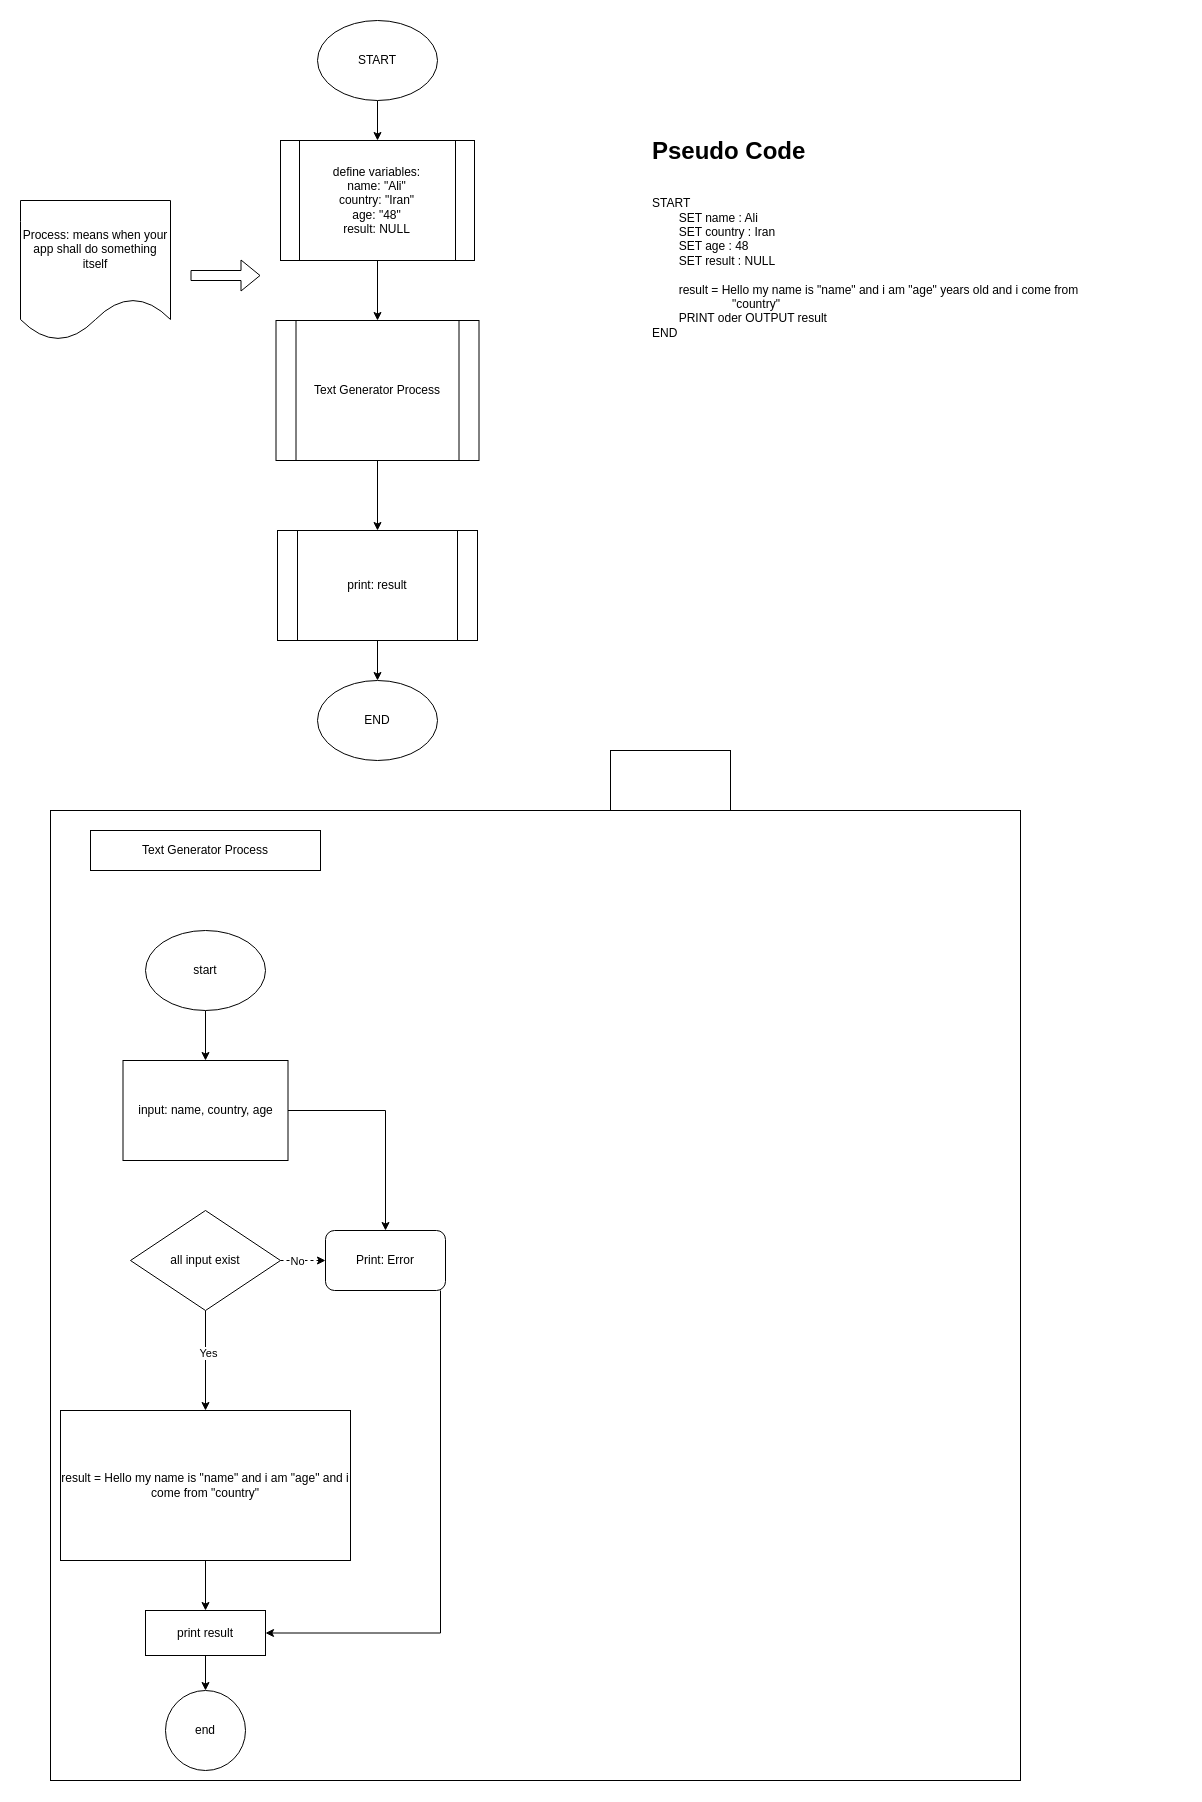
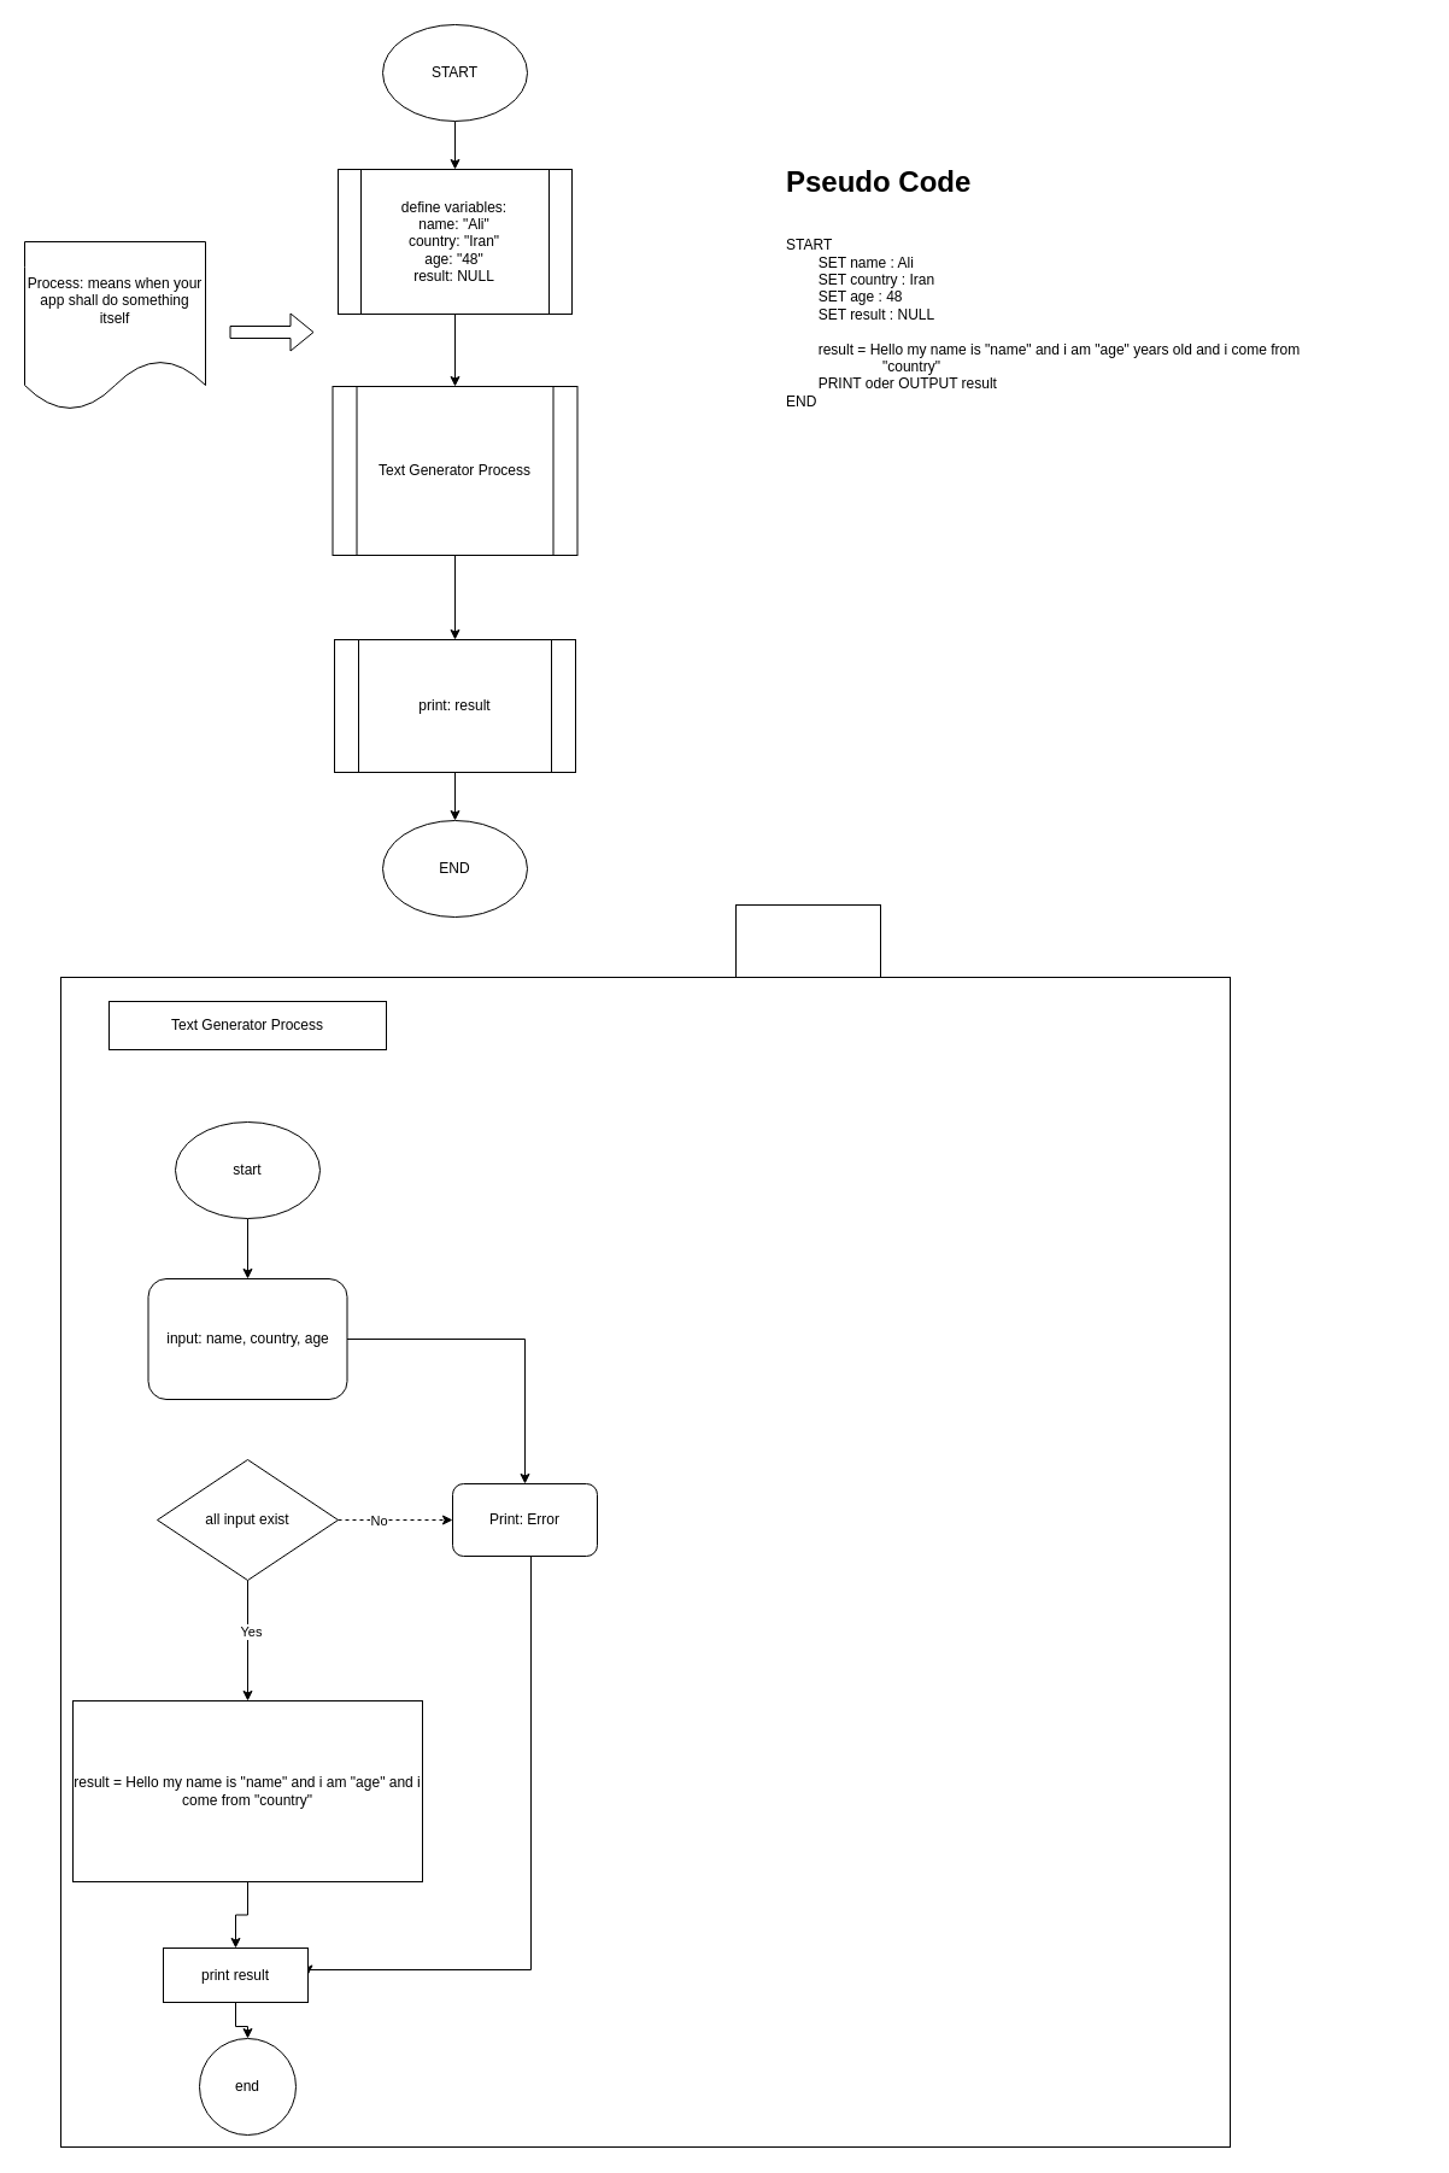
  <mxCell id="0" />
  <mxCell id="1" parent="0" />
  <mxCell id="2" value="" style="edgeStyle=orthogonalEdgeStyle;rounded=0;orthogonalLoop=1;jettySize=auto;html=1;" edge="1" parent="1" source="3" target="6"><mxGeometry relative="1" as="geometry" /></mxCell>
  <mxCell id="3" value="START" style="ellipse;whiteSpace=wrap;html=1;" vertex="1" parent="1"><mxGeometry x="317" y="20" width="120" height="80" as="geometry" /></mxCell>
  <mxCell id="4" value="Process: means when your app shall do something itself" style="shape=document;whiteSpace=wrap;html=1;boundedLbl=1;" vertex="1" parent="1"><mxGeometry x="20" y="200" width="150" height="140" as="geometry" /></mxCell>
  <mxCell id="5" value="" style="edgeStyle=orthogonalEdgeStyle;rounded=0;orthogonalLoop=1;jettySize=auto;html=1;" edge="1" parent="1" source="6" target="9"><mxGeometry relative="1" as="geometry" /></mxCell>
  <mxCell id="6" value="define variables:&lt;div&gt;name: &quot;Ali&quot;&lt;/div&gt;&lt;div&gt;country: &quot;Iran&quot;&lt;/div&gt;&lt;div&gt;age: &quot;48&quot;&lt;/div&gt;&lt;div&gt;result: NULL&lt;/div&gt;" style="shape=process;whiteSpace=wrap;html=1;backgroundOutline=1;" vertex="1" parent="1"><mxGeometry x="280" y="140" width="194" height="120" as="geometry" /></mxCell>
  <mxCell id="7" value="" style="shape=flexArrow;endArrow=classic;html=1;rounded=0;" edge="1" parent="1"><mxGeometry width="50" height="50" relative="1" as="geometry"><mxPoint x="190" y="275" as="sourcePoint" /><mxPoint x="260" y="275" as="targetPoint" /></mxGeometry></mxCell>
  <mxCell id="8" value="" style="edgeStyle=orthogonalEdgeStyle;rounded=0;orthogonalLoop=1;jettySize=auto;html=1;" edge="1" parent="1" source="9" target="11"><mxGeometry relative="1" as="geometry" /></mxCell>
  <mxCell id="9" value="Text Generator Process" style="shape=process;whiteSpace=wrap;html=1;backgroundOutline=1;" vertex="1" parent="1"><mxGeometry x="275.5" y="320" width="203" height="140" as="geometry" /></mxCell>
  <mxCell id="10" value="" style="edgeStyle=orthogonalEdgeStyle;rounded=0;orthogonalLoop=1;jettySize=auto;html=1;" edge="1" parent="1" source="11" target="12"><mxGeometry relative="1" as="geometry" /></mxCell>
  <mxCell id="11" value="print: result" style="shape=process;whiteSpace=wrap;html=1;backgroundOutline=1;" vertex="1" parent="1"><mxGeometry x="277" y="530" width="200" height="110" as="geometry" /></mxCell>
  <mxCell id="12" value="END" style="ellipse;whiteSpace=wrap;html=1;" vertex="1" parent="1"><mxGeometry x="317" y="680" width="120" height="80" as="geometry" /></mxCell>
  <mxCell id="13" value="&lt;h1 style=&quot;margin-top: 0px;&quot;&gt;Pseudo Code&lt;/h1&gt;&lt;div&gt;&lt;br&gt;&lt;/div&gt;&lt;div&gt;START&lt;/div&gt;&lt;div&gt;&lt;span style=&quot;white-space: pre;&quot;&gt;&#09;&lt;/span&gt;SET name : Ali&lt;/div&gt;&lt;div&gt;&lt;span style=&quot;white-space: pre;&quot;&gt;&#09;&lt;/span&gt;SET country : Iran&lt;/div&gt;&lt;div&gt;&lt;span style=&quot;white-space: pre;&quot;&gt;&#09;&lt;/span&gt;SET age : 48&lt;/div&gt;&lt;div&gt;&lt;span style=&quot;white-space: pre;&quot;&gt;&#09;&lt;/span&gt;SET result : NULL&lt;br&gt;&lt;/div&gt;&lt;div&gt;&lt;span style=&quot;white-space: pre;&quot;&gt;&#09;&lt;/span&gt;&lt;br&gt;&lt;/div&gt;&lt;div&gt;&lt;span style=&quot;white-space: pre;&quot;&gt;&#09;&lt;/span&gt;result =&amp;nbsp;&lt;span style=&quot;text-align: center; background-color: transparent; color: light-dark(rgb(0, 0, 0), rgb(255, 255, 255));&quot;&gt;Hello my name is &quot;name&quot; and i am &quot;age&quot; years old and i come from &lt;span style=&quot;white-space: pre;&quot;&gt;&#09;&lt;/span&gt;&lt;span style=&quot;white-space: pre;&quot;&gt;&#09;&lt;/span&gt;&lt;span style=&quot;white-space: pre;&quot;&gt;&#09;&lt;/span&gt;&quot;country&quot;&lt;/span&gt;&lt;br&gt;&lt;/div&gt;&lt;div&gt;&lt;span style=&quot;text-align: center; background-color: transparent; color: light-dark(rgb(0, 0, 0), rgb(255, 255, 255));&quot;&gt;&lt;span style=&quot;white-space: pre;&quot;&gt;&#09;&lt;/span&gt;PRINT oder OUTPUT result&lt;br&gt;&lt;/span&gt;&lt;/div&gt;&lt;div&gt;&lt;span style=&quot;text-align: center; background-color: transparent; color: light-dark(rgb(0, 0, 0), rgb(255, 255, 255));&quot;&gt;END&lt;/span&gt;&lt;/div&gt;" style="text;html=1;whiteSpace=wrap;overflow=hidden;rounded=0;" vertex="1" parent="1"><mxGeometry x="650" y="130" width="530" height="350" as="geometry" /></mxCell>
  <mxCell id="14" value="" style="whiteSpace=wrap;html=1;aspect=fixed;" vertex="1" parent="1"><mxGeometry x="50" y="810" width="970" height="970" as="geometry" /></mxCell>
  <mxCell id="15" value="" style="rounded=0;whiteSpace=wrap;html=1;" vertex="1" parent="1"><mxGeometry x="610" y="750" width="120" height="60" as="geometry" /></mxCell>
  <mxCell id="16" value="Text Generator Process" style="rounded=0;whiteSpace=wrap;html=1;" vertex="1" parent="1"><mxGeometry x="90" y="830" width="230" height="40" as="geometry" /></mxCell>
  <mxCell id="17" value="" style="edgeStyle=orthogonalEdgeStyle;rounded=0;orthogonalLoop=1;jettySize=auto;html=1;" edge="1" parent="1" source="18" target="20"><mxGeometry relative="1" as="geometry" /></mxCell>
  <mxCell id="18" value="start" style="ellipse;whiteSpace=wrap;html=1;" vertex="1" parent="1"><mxGeometry x="145" y="930" width="120" height="80" as="geometry" /></mxCell>
  <mxCell id="19" value="" style="edgeStyle=orthogonalEdgeStyle;rounded=0;orthogonalLoop=1;jettySize=auto;html=1;" edge="1" parent="1" source="20" target="27"><mxGeometry relative="1" as="geometry" /></mxCell>
- <mxCell id="20" value="input: name, country, age" style="whiteSpace=wrap;html=1;" vertex="1" parent="1"><mxGeometry x="122.5" y="1060" width="165" height="100" as="geometry" /></mxCell>
+ <mxCell id="20" value="input: name, country, age" style="whiteSpace=wrap;html=1;rounded=1;" vertex="1" parent="1"><mxGeometry x="122.5" y="1060" width="165" height="100" as="geometry" /></mxCell>
  <mxCell id="21" value="" style="edgeStyle=orthogonalEdgeStyle;rounded=0;orthogonalLoop=1;jettySize=auto;html=1;dashed=1;" edge="1" parent="1" source="25" target="27"><mxGeometry relative="1" as="geometry" /></mxCell>
  <mxCell id="22" value="No" style="edgeLabel;html=1;align=center;verticalAlign=middle;resizable=0;points=[];" vertex="1" connectable="0" parent="21"><mxGeometry x="-0.305" relative="1" as="geometry"><mxPoint as="offset" /></mxGeometry></mxCell>
  <mxCell id="23" value="" style="edgeStyle=orthogonalEdgeStyle;rounded=0;orthogonalLoop=1;jettySize=auto;html=1;" edge="1" parent="1" source="25" target="29"><mxGeometry relative="1" as="geometry" /></mxCell>
  <mxCell id="24" value="Yes" style="edgeLabel;html=1;align=center;verticalAlign=middle;resizable=0;points=[];" vertex="1" connectable="0" parent="23"><mxGeometry x="-0.16" y="2" relative="1" as="geometry"><mxPoint as="offset" /></mxGeometry></mxCell>
  <mxCell id="25" value="all input exist" style="rhombus;whiteSpace=wrap;html=1;" vertex="1" parent="1"><mxGeometry x="130" y="1210" width="150" height="100" as="geometry" /></mxCell>
  <mxCell id="26" style="edgeStyle=orthogonalEdgeStyle;rounded=0;orthogonalLoop=1;jettySize=auto;html=1;entryX=1;entryY=0.5;entryDx=0;entryDy=0;" edge="1" parent="1" source="27" target="31"><mxGeometry relative="1" as="geometry"><Array as="points"><mxPoint x="440" y="1633" /></Array></mxGeometry></mxCell>
- <mxCell id="27" value="Print: Error" style="rounded=1;whiteSpace=wrap;html=1;" vertex="1" parent="1"><mxGeometry x="325" y="1230" width="120" height="60" as="geometry" /></mxCell>
+ <mxCell id="27" value="Print: Error" style="rounded=1;whiteSpace=wrap;html=1;" vertex="1" parent="1"><mxGeometry x="375" y="1230" width="120" height="60" as="geometry" /></mxCell>
  <mxCell id="28" value="" style="edgeStyle=orthogonalEdgeStyle;rounded=0;orthogonalLoop=1;jettySize=auto;html=1;" edge="1" parent="1" source="29" target="31"><mxGeometry relative="1" as="geometry" /></mxCell>
  <mxCell id="29" value="result = Hello my name is &quot;name&quot; and i am &quot;age&quot; and i come from &quot;country&quot;" style="whiteSpace=wrap;html=1;" vertex="1" parent="1"><mxGeometry x="60" y="1410" width="290" height="150" as="geometry" /></mxCell>
  <mxCell id="30" value="" style="edgeStyle=orthogonalEdgeStyle;rounded=0;orthogonalLoop=1;jettySize=auto;html=1;" edge="1" parent="1" source="31" target="32"><mxGeometry relative="1" as="geometry" /></mxCell>
- <mxCell id="31" value="print result" style="whiteSpace=wrap;html=1;" vertex="1" parent="1"><mxGeometry x="145" y="1610" width="120" height="45" as="geometry" /></mxCell>
+ <mxCell id="31" value="print result" style="whiteSpace=wrap;html=1;" vertex="1" parent="1"><mxGeometry x="135" y="1615" width="120" height="45" as="geometry" /></mxCell>
  <mxCell id="32" value="end" style="ellipse;whiteSpace=wrap;html=1;" vertex="1" parent="1"><mxGeometry x="165" y="1690" width="80" height="80" as="geometry" /></mxCell>
